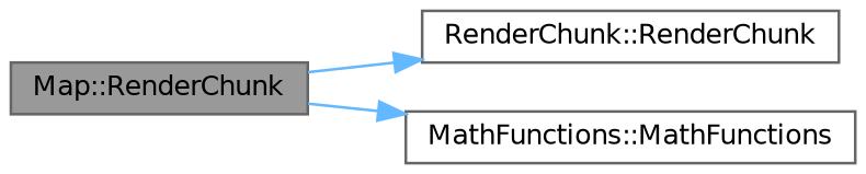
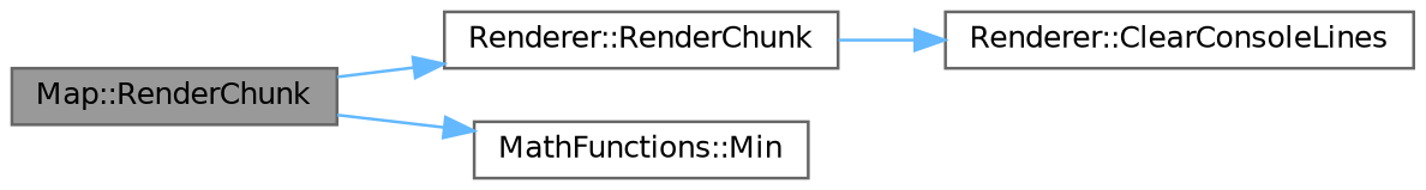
  digraph {
    rankdir=LR
    node [color=grey40 fillcolor=white fontname=Helvetica fontsize=10 shape=box style=filled]
    edge [color=steelblue1 fontname=Helvetica fontsize=10 labelfontname=Helvetica labelfontsize=10 style=solid]
    n1 [color=gray40 fillcolor=grey60 fontcolor=black height=0.2 label="Map::RenderChunk" width=0.4]
-   n2 [height=0.2 label="RenderChunk::RenderChunk" width=0.4]
-   n3 [height=0.2 label="MathFunctions::MathFunctions" width=0.4]
+   n2 [height=0.2 label="Renderer::RenderChunk" width=0.4]
+   n3 [height=0.2 label="MathFunctions::Min" width=0.4]
+   n4 [height=0.2 label="Renderer::ClearConsoleLines" width=0.4]
    n1 -> n2
    n1 -> n3
+   n2 -> n4
  }
